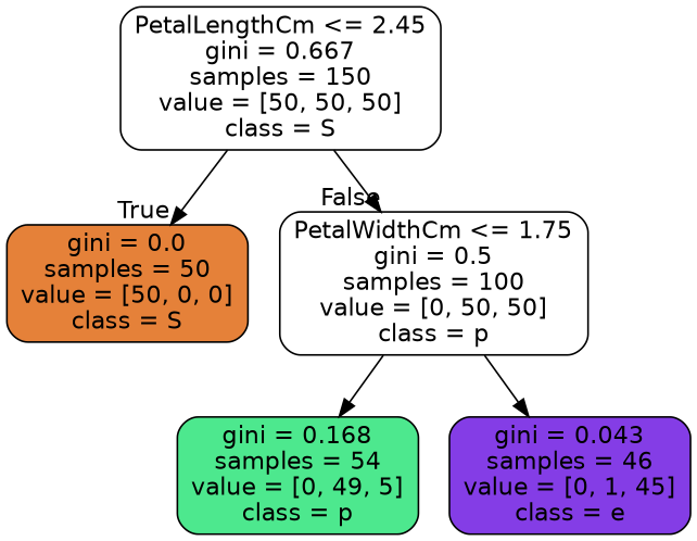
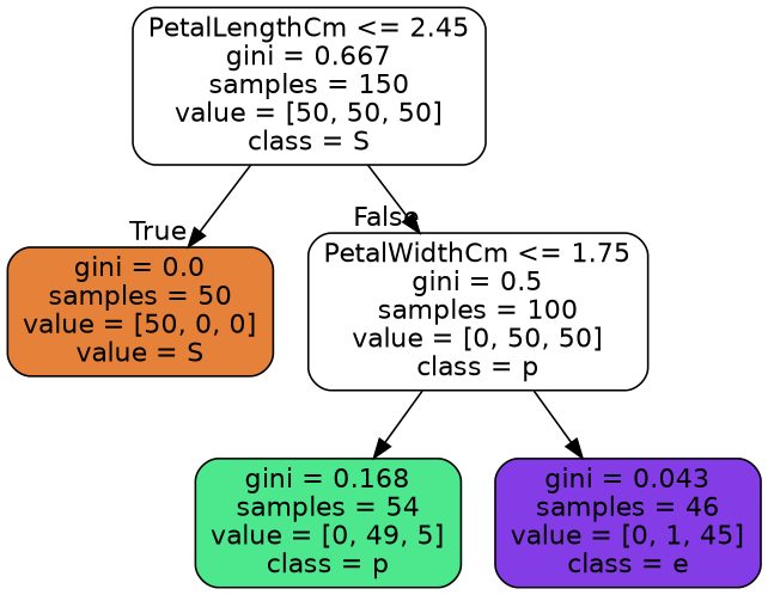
  digraph {
    node [color=black fontname=helvetica shape=box style="filled, rounded"]
    edge [fontname=helvetica]
    n1 [fillcolor="#e5813900" label="PetalLengthCm <= 2.45\ngini = 0.667\nsamples = 150\nvalue = [50, 50, 50]\nclass = S"]
-   n2 [fillcolor="#e58139ff" label="gini = 0.0\nsamples = 50\nvalue = [50, 0, 0]\nclass = S"]
+   n2 [fillcolor="#e58139ff" label="gini = 0.0\nsamples = 50\nvalue = [50, 0, 0]\nvalue = S"]
    n3 [fillcolor="#39e58100" label="PetalWidthCm <= 1.75\ngini = 0.5\nsamples = 100\nvalue = [0, 50, 50]\nclass = p"]
    n4 [fillcolor="#39e581e5" label="gini = 0.168\nsamples = 54\nvalue = [0, 49, 5]\nclass = p"]
    n5 [fillcolor="#8139e5f9" label="gini = 0.043\nsamples = 46\nvalue = [0, 1, 45]\nclass = e"]
    n1 -> n2 [headlabel=True labelangle=45 labeldistance=2.5]
    n1 -> n3 [headlabel=False labelangle=-45 labeldistance=2.5]
    n3 -> n4
    n3 -> n5
  }
